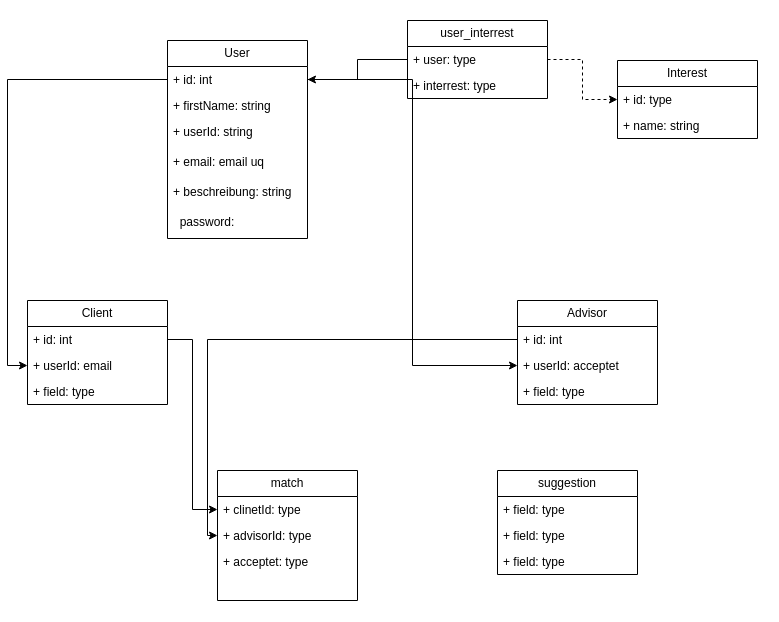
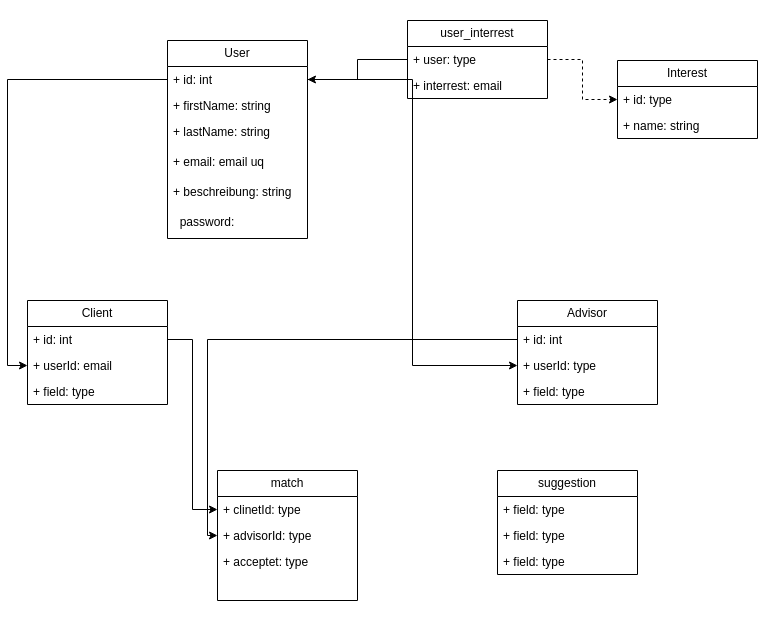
  <mxCell id="0" />
  <mxCell id="1" parent="0" />
  <mxCell id="2" value="User" style="swimlane;fontStyle=0;childLayout=stackLayout;horizontal=1;startSize=26;fillColor=none;horizontalStack=0;resizeParent=1;resizeParentMax=0;resizeLast=0;collapsible=1;marginBottom=0;whiteSpace=wrap;html=1;" vertex="1" parent="1"><mxGeometry x="160" y="40" width="140" height="198" as="geometry" /></mxCell>
  <mxCell id="3" value="+ id: int" style="text;strokeColor=none;fillColor=none;align=left;verticalAlign=top;spacingLeft=4;spacingRight=4;overflow=hidden;rotatable=0;points=[[0,0.5],[1,0.5]];portConstraint=eastwest;whiteSpace=wrap;html=1;" vertex="1" parent="2"><mxGeometry y="26" width="140" height="26" as="geometry" /></mxCell>
  <mxCell id="4" value="+ firstName: string" style="text;strokeColor=none;fillColor=none;align=left;verticalAlign=top;spacingLeft=4;spacingRight=4;overflow=hidden;rotatable=0;points=[[0,0.5],[1,0.5]];portConstraint=eastwest;whiteSpace=wrap;html=1;" vertex="1" parent="2"><mxGeometry y="52" width="140" height="26" as="geometry" /></mxCell>
- <mxCell id="5" value="+ userId: string" style="text;strokeColor=none;fillColor=none;align=left;verticalAlign=top;spacingLeft=4;spacingRight=4;overflow=hidden;rotatable=0;points=[[0,0.5],[1,0.5]];portConstraint=eastwest;whiteSpace=wrap;html=1;" vertex="1" parent="2"><mxGeometry y="78" width="140" height="30" as="geometry" /></mxCell>
+ <mxCell id="5" value="+ lastName: string" style="text;strokeColor=none;fillColor=none;align=left;verticalAlign=top;spacingLeft=4;spacingRight=4;overflow=hidden;rotatable=0;points=[[0,0.5],[1,0.5]];portConstraint=eastwest;whiteSpace=wrap;html=1;" vertex="1" parent="2"><mxGeometry y="78" width="140" height="30" as="geometry" /></mxCell>
  <mxCell id="6" value="+ email: email uq" style="text;strokeColor=none;fillColor=none;align=left;verticalAlign=top;spacingLeft=4;spacingRight=4;overflow=hidden;rotatable=0;points=[[0,0.5],[1,0.5]];portConstraint=eastwest;whiteSpace=wrap;html=1;" vertex="1" parent="2"><mxGeometry y="108" width="140" height="30" as="geometry" /></mxCell>
  <mxCell id="7" value="+ beschreibung: string" style="text;strokeColor=none;fillColor=none;align=left;verticalAlign=top;spacingLeft=4;spacingRight=4;overflow=hidden;rotatable=0;points=[[0,0.5],[1,0.5]];portConstraint=eastwest;whiteSpace=wrap;html=1;" vertex="1" parent="2"><mxGeometry y="138" width="140" height="30" as="geometry" /></mxCell>
  <mxCell id="8" value="&amp;nbsp; password:" style="text;strokeColor=none;fillColor=none;align=left;verticalAlign=top;spacingLeft=4;spacingRight=4;overflow=hidden;rotatable=0;points=[[0,0.5],[1,0.5]];portConstraint=eastwest;whiteSpace=wrap;html=1;" vertex="1" parent="2"><mxGeometry y="168" width="140" height="30" as="geometry" /></mxCell>
  <mxCell id="9" value="Client" style="swimlane;fontStyle=0;childLayout=stackLayout;horizontal=1;startSize=26;fillColor=none;horizontalStack=0;resizeParent=1;resizeParentMax=0;resizeLast=0;collapsible=1;marginBottom=0;whiteSpace=wrap;html=1;" vertex="1" parent="1"><mxGeometry x="20" y="300" width="140" height="104" as="geometry" /></mxCell>
  <mxCell id="10" value="+ id: int" style="text;strokeColor=none;fillColor=none;align=left;verticalAlign=top;spacingLeft=4;spacingRight=4;overflow=hidden;rotatable=0;points=[[0,0.5],[1,0.5]];portConstraint=eastwest;whiteSpace=wrap;html=1;" vertex="1" parent="9"><mxGeometry y="26" width="140" height="26" as="geometry" /></mxCell>
  <mxCell id="11" value="+ userId: email" style="text;strokeColor=none;fillColor=none;align=left;verticalAlign=top;spacingLeft=4;spacingRight=4;overflow=hidden;rotatable=0;points=[[0,0.5],[1,0.5]];portConstraint=eastwest;whiteSpace=wrap;html=1;" vertex="1" parent="9"><mxGeometry y="52" width="140" height="26" as="geometry" /></mxCell>
  <mxCell id="12" value="+ field: type" style="text;strokeColor=none;fillColor=none;align=left;verticalAlign=top;spacingLeft=4;spacingRight=4;overflow=hidden;rotatable=0;points=[[0,0.5],[1,0.5]];portConstraint=eastwest;whiteSpace=wrap;html=1;" vertex="1" parent="9"><mxGeometry y="78" width="140" height="26" as="geometry" /></mxCell>
  <mxCell id="13" value="Advisor" style="swimlane;fontStyle=0;childLayout=stackLayout;horizontal=1;startSize=26;fillColor=none;horizontalStack=0;resizeParent=1;resizeParentMax=0;resizeLast=0;collapsible=1;marginBottom=0;whiteSpace=wrap;html=1;" vertex="1" parent="1"><mxGeometry x="510" y="300" width="140" height="104" as="geometry" /></mxCell>
  <mxCell id="14" value="+ id: int" style="text;strokeColor=none;fillColor=none;align=left;verticalAlign=top;spacingLeft=4;spacingRight=4;overflow=hidden;rotatable=0;points=[[0,0.5],[1,0.5]];portConstraint=eastwest;whiteSpace=wrap;html=1;" vertex="1" parent="13"><mxGeometry y="26" width="140" height="26" as="geometry" /></mxCell>
- <mxCell id="15" value="+ userId: acceptet" style="text;strokeColor=none;fillColor=none;align=left;verticalAlign=top;spacingLeft=4;spacingRight=4;overflow=hidden;rotatable=0;points=[[0,0.5],[1,0.5]];portConstraint=eastwest;whiteSpace=wrap;html=1;" vertex="1" parent="13"><mxGeometry y="52" width="140" height="26" as="geometry" /></mxCell>
+ <mxCell id="15" value="+ userId: type" style="text;strokeColor=none;fillColor=none;align=left;verticalAlign=top;spacingLeft=4;spacingRight=4;overflow=hidden;rotatable=0;points=[[0,0.5],[1,0.5]];portConstraint=eastwest;whiteSpace=wrap;html=1;" vertex="1" parent="13"><mxGeometry y="52" width="140" height="26" as="geometry" /></mxCell>
  <mxCell id="16" value="+ field: type" style="text;strokeColor=none;fillColor=none;align=left;verticalAlign=top;spacingLeft=4;spacingRight=4;overflow=hidden;rotatable=0;points=[[0,0.5],[1,0.5]];portConstraint=eastwest;whiteSpace=wrap;html=1;" vertex="1" parent="13"><mxGeometry y="78" width="140" height="26" as="geometry" /></mxCell>
  <mxCell id="17" style="edgeStyle=orthogonalEdgeStyle;rounded=0;orthogonalLoop=1;jettySize=auto;html=1;entryX=0;entryY=0.5;entryDx=0;entryDy=0;exitX=0;exitY=0.5;exitDx=0;exitDy=0;" edge="1" parent="1" source="3" target="11"><mxGeometry relative="1" as="geometry"><mxPoint x="170" y="139" as="sourcePoint" /><mxPoint x="10" y="319.992" as="targetPoint" /></mxGeometry></mxCell>
  <mxCell id="18" style="edgeStyle=orthogonalEdgeStyle;rounded=0;orthogonalLoop=1;jettySize=auto;html=1;entryX=0;entryY=0.5;entryDx=0;entryDy=0;" edge="1" parent="1" source="3" target="15"><mxGeometry relative="1" as="geometry" /></mxCell>
  <mxCell id="19" value="Interest" style="swimlane;fontStyle=0;childLayout=stackLayout;horizontal=1;startSize=26;fillColor=none;horizontalStack=0;resizeParent=1;resizeParentMax=0;resizeLast=0;collapsible=1;marginBottom=0;whiteSpace=wrap;html=1;" vertex="1" parent="1"><mxGeometry x="610" y="60" width="140" height="78" as="geometry" /></mxCell>
  <mxCell id="20" value="+ id: type" style="text;strokeColor=none;fillColor=none;align=left;verticalAlign=top;spacingLeft=4;spacingRight=4;overflow=hidden;rotatable=0;points=[[0,0.5],[1,0.5]];portConstraint=eastwest;whiteSpace=wrap;html=1;" vertex="1" parent="19"><mxGeometry y="26" width="140" height="26" as="geometry" /></mxCell>
  <mxCell id="21" value="+ name: string" style="text;strokeColor=none;fillColor=none;align=left;verticalAlign=top;spacingLeft=4;spacingRight=4;overflow=hidden;rotatable=0;points=[[0,0.5],[1,0.5]];portConstraint=eastwest;whiteSpace=wrap;html=1;" vertex="1" parent="19"><mxGeometry y="52" width="140" height="26" as="geometry" /></mxCell>
  <mxCell id="22" value="user_interrest" style="swimlane;fontStyle=0;childLayout=stackLayout;horizontal=1;startSize=26;fillColor=none;horizontalStack=0;resizeParent=1;resizeParentMax=0;resizeLast=0;collapsible=1;marginBottom=0;whiteSpace=wrap;html=1;" vertex="1" parent="1"><mxGeometry x="400" y="20" width="140" height="78" as="geometry" /></mxCell>
  <mxCell id="23" value="+ user: type" style="text;strokeColor=none;fillColor=none;align=left;verticalAlign=top;spacingLeft=4;spacingRight=4;overflow=hidden;rotatable=0;points=[[0,0.5],[1,0.5]];portConstraint=eastwest;whiteSpace=wrap;html=1;" vertex="1" parent="22"><mxGeometry y="26" width="140" height="26" as="geometry" /></mxCell>
- <mxCell id="24" value="+ interrest: type" style="text;strokeColor=none;fillColor=none;align=left;verticalAlign=top;spacingLeft=4;spacingRight=4;overflow=hidden;rotatable=0;points=[[0,0.5],[1,0.5]];portConstraint=eastwest;whiteSpace=wrap;html=1;" vertex="1" parent="22"><mxGeometry y="52" width="140" height="26" as="geometry" /></mxCell>
+ <mxCell id="24" value="+ interrest: email" style="text;strokeColor=none;fillColor=none;align=left;verticalAlign=top;spacingLeft=4;spacingRight=4;overflow=hidden;rotatable=0;points=[[0,0.5],[1,0.5]];portConstraint=eastwest;whiteSpace=wrap;html=1;" vertex="1" parent="22"><mxGeometry y="52" width="140" height="26" as="geometry" /></mxCell>
  <mxCell id="25" style="edgeStyle=orthogonalEdgeStyle;rounded=0;orthogonalLoop=1;jettySize=auto;html=1;entryX=1;entryY=0.5;entryDx=0;entryDy=0;" edge="1" parent="1" source="23" target="3"><mxGeometry relative="1" as="geometry" /></mxCell>
  <mxCell id="26" style="edgeStyle=orthogonalEdgeStyle;rounded=0;orthogonalLoop=1;jettySize=auto;html=1;entryX=0;entryY=0.5;entryDx=0;entryDy=0;dashed=1;" edge="1" parent="1" source="23" target="20"><mxGeometry relative="1" as="geometry" /></mxCell>
  <mxCell id="27" value="match" style="swimlane;fontStyle=0;childLayout=stackLayout;horizontal=1;startSize=26;fillColor=none;horizontalStack=0;resizeParent=1;resizeParentMax=0;resizeLast=0;collapsible=1;marginBottom=0;whiteSpace=wrap;html=1;" vertex="1" parent="1"><mxGeometry x="210" y="470" width="140" height="130" as="geometry" /></mxCell>
  <mxCell id="28" value="+ clinetId: type" style="text;strokeColor=none;fillColor=none;align=left;verticalAlign=top;spacingLeft=4;spacingRight=4;overflow=hidden;rotatable=0;points=[[0,0.5],[1,0.5]];portConstraint=eastwest;whiteSpace=wrap;html=1;" vertex="1" parent="27"><mxGeometry y="26" width="140" height="26" as="geometry" /></mxCell>
  <mxCell id="29" value="+ advisorId: type" style="text;strokeColor=none;fillColor=none;align=left;verticalAlign=top;spacingLeft=4;spacingRight=4;overflow=hidden;rotatable=0;points=[[0,0.5],[1,0.5]];portConstraint=eastwest;whiteSpace=wrap;html=1;" vertex="1" parent="27"><mxGeometry y="52" width="140" height="26" as="geometry" /></mxCell>
  <mxCell id="30" value="+ acceptet: type" style="text;strokeColor=none;fillColor=none;align=left;verticalAlign=top;spacingLeft=4;spacingRight=4;overflow=hidden;rotatable=0;points=[[0,0.5],[1,0.5]];portConstraint=eastwest;whiteSpace=wrap;html=1;" vertex="1" parent="27"><mxGeometry y="78" width="140" height="26" as="geometry" /></mxCell>
  <mxCell id="31" style="text;strokeColor=none;fillColor=none;align=left;verticalAlign=top;spacingLeft=4;spacingRight=4;overflow=hidden;rotatable=0;points=[[0,0.5],[1,0.5]];portConstraint=eastwest;whiteSpace=wrap;html=1;" vertex="1" parent="27"><mxGeometry y="104" width="140" height="26" as="geometry" /></mxCell>
  <mxCell id="32" style="edgeStyle=orthogonalEdgeStyle;rounded=0;orthogonalLoop=1;jettySize=auto;html=1;entryX=0;entryY=0.5;entryDx=0;entryDy=0;" edge="1" parent="1" source="10" target="28"><mxGeometry relative="1" as="geometry" /></mxCell>
  <mxCell id="33" style="edgeStyle=orthogonalEdgeStyle;rounded=0;orthogonalLoop=1;jettySize=auto;html=1;entryX=0;entryY=0.5;entryDx=0;entryDy=0;" edge="1" parent="1" source="14" target="29"><mxGeometry relative="1" as="geometry"><Array as="points"><mxPoint x="200" y="339" /><mxPoint x="200" y="535" /></Array></mxGeometry></mxCell>
  <mxCell id="34" value="suggestion" style="swimlane;fontStyle=0;childLayout=stackLayout;horizontal=1;startSize=26;fillColor=none;horizontalStack=0;resizeParent=1;resizeParentMax=0;resizeLast=0;collapsible=1;marginBottom=0;whiteSpace=wrap;html=1;" vertex="1" parent="1"><mxGeometry x="490" y="470" width="140" height="104" as="geometry" /></mxCell>
  <mxCell id="35" value="+ field: type" style="text;strokeColor=none;fillColor=none;align=left;verticalAlign=top;spacingLeft=4;spacingRight=4;overflow=hidden;rotatable=0;points=[[0,0.5],[1,0.5]];portConstraint=eastwest;whiteSpace=wrap;html=1;" vertex="1" parent="34"><mxGeometry y="26" width="140" height="26" as="geometry" /></mxCell>
  <mxCell id="36" value="+ field: type" style="text;strokeColor=none;fillColor=none;align=left;verticalAlign=top;spacingLeft=4;spacingRight=4;overflow=hidden;rotatable=0;points=[[0,0.5],[1,0.5]];portConstraint=eastwest;whiteSpace=wrap;html=1;" vertex="1" parent="34"><mxGeometry y="52" width="140" height="26" as="geometry" /></mxCell>
  <mxCell id="37" value="+ field: type" style="text;strokeColor=none;fillColor=none;align=left;verticalAlign=top;spacingLeft=4;spacingRight=4;overflow=hidden;rotatable=0;points=[[0,0.5],[1,0.5]];portConstraint=eastwest;whiteSpace=wrap;html=1;" vertex="1" parent="34"><mxGeometry y="78" width="140" height="26" as="geometry" /></mxCell>
